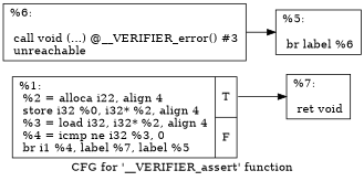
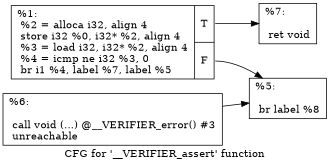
  digraph {
    label="CFG for '__VERIFIER_assert' function"
    rankdir=LR
    node [shape=record]
-   n1 [label="{%1:\l  %2 = alloca i22, align 4\l  store i32 %0, i32* %2, align 4\l  %3 = load i32, i32* %2, align 4\l  %4 = icmp ne i32 %3, 0\l  br i1 %4, label %7, label %5\l|{<s0>T|<s1>F}}"]
+   n1 [label="{%1:\l  %2 = alloca i32, align 4\l  store i32 %0, i32* %2, align 4\l  %3 = load i32, i32* %2, align 4\l  %4 = icmp ne i32 %3, 0\l  br i1 %4, label %7, label %5\l|{<s0>T|<s1>F}}"]
    n2 [label="{%7:\l\l  ret void\l}"]
-   n3 [label="{%5:\l\l  br label %6\l}"]
+   n3 [label="{%5:\l\l  br label %8\l}"]
    n4 [label="{%6:\l\l  call void (...) @__VERIFIER_error() #3\l  unreachable\l}"]
    n1 -> n2 [tailport=s0]
+   n1 -> n3 [tailport=s1]
    n4 -> n3
  }
